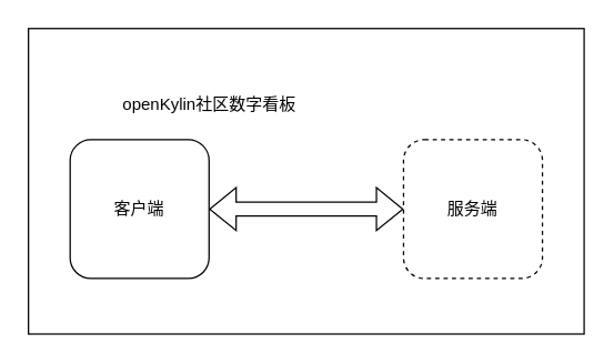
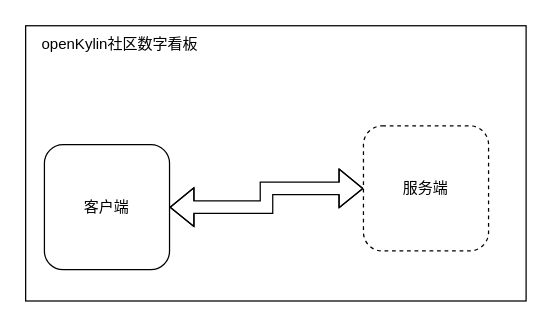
  <mxCell id="0" />
  <mxCell id="1" parent="0" />
  <mxCell id="2" value="" style="rounded=0;whiteSpace=wrap;html=1;" vertex="1" parent="1"><mxGeometry x="20" y="20" width="400" height="220" as="geometry" /></mxCell>
  <mxCell id="3" style="edgeStyle=orthogonalEdgeStyle;rounded=0;orthogonalLoop=1;jettySize=auto;html=1;exitX=1;exitY=0.5;exitDx=0;exitDy=0;entryX=0;entryY=0.5;entryDx=0;entryDy=0;shape=flexArrow;startArrow=block;" edge="1" parent="1" source="4" target="5"><mxGeometry relative="1" as="geometry" /></mxCell>
- <mxCell id="4" value="客户端" style="rounded=1;whiteSpace=wrap;html=1;" vertex="1" parent="1"><mxGeometry x="50" y="100" width="100" height="100" as="geometry" /></mxCell>
+ <mxCell id="4" value="客户端" style="rounded=1;whiteSpace=wrap;html=1;" vertex="1" parent="1"><mxGeometry x="35" y="115" width="100" height="100" as="geometry" /></mxCell>
  <mxCell id="5" value="服务端" style="rounded=1;whiteSpace=wrap;html=1;dashed=1;" vertex="1" parent="1"><mxGeometry x="290" y="100" width="100" height="100" as="geometry" /></mxCell>
- <mxCell id="6" value="openKylin社区数字看板" style="text;html=1;align=center;verticalAlign=middle;resizable=0;points=[];autosize=1;strokeColor=none;fillColor=none;" vertex="1" parent="1"><mxGeometry x="75" y="60" width="150" height="30" as="geometry" /></mxCell>
+ <mxCell id="6" value="openKylin社区数字看板" style="text;html=1;align=center;verticalAlign=middle;resizable=0;points=[];autosize=1;strokeColor=none;fillColor=none;" vertex="1" parent="1"><mxGeometry x="20" y="20" width="150" height="30" as="geometry" /></mxCell>
